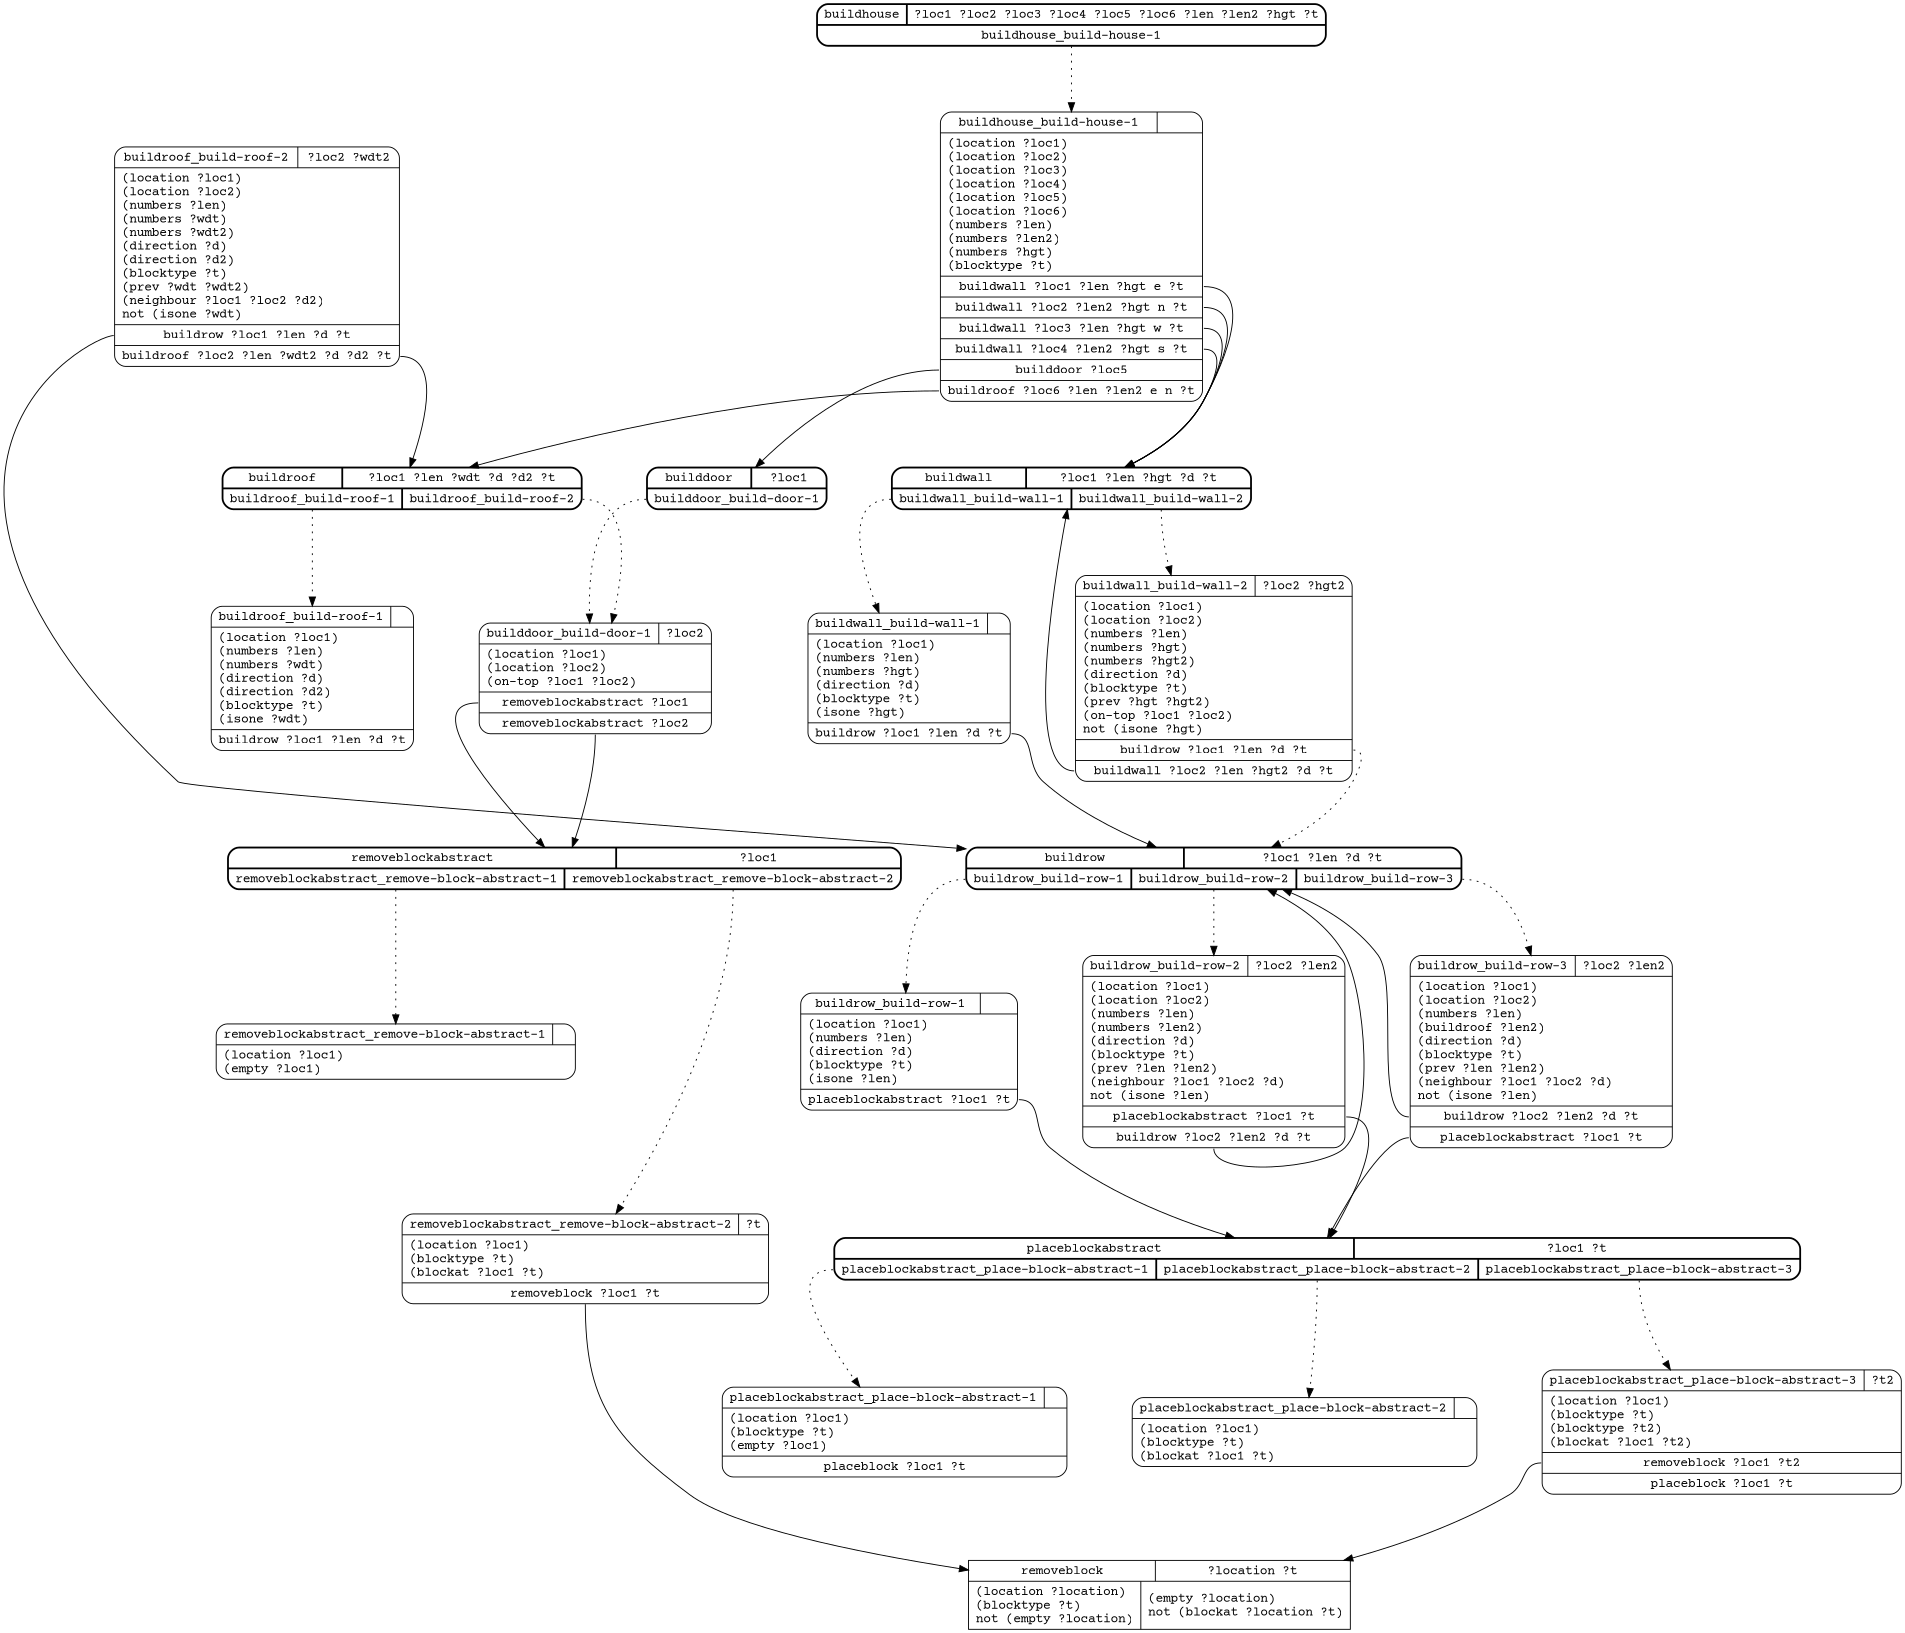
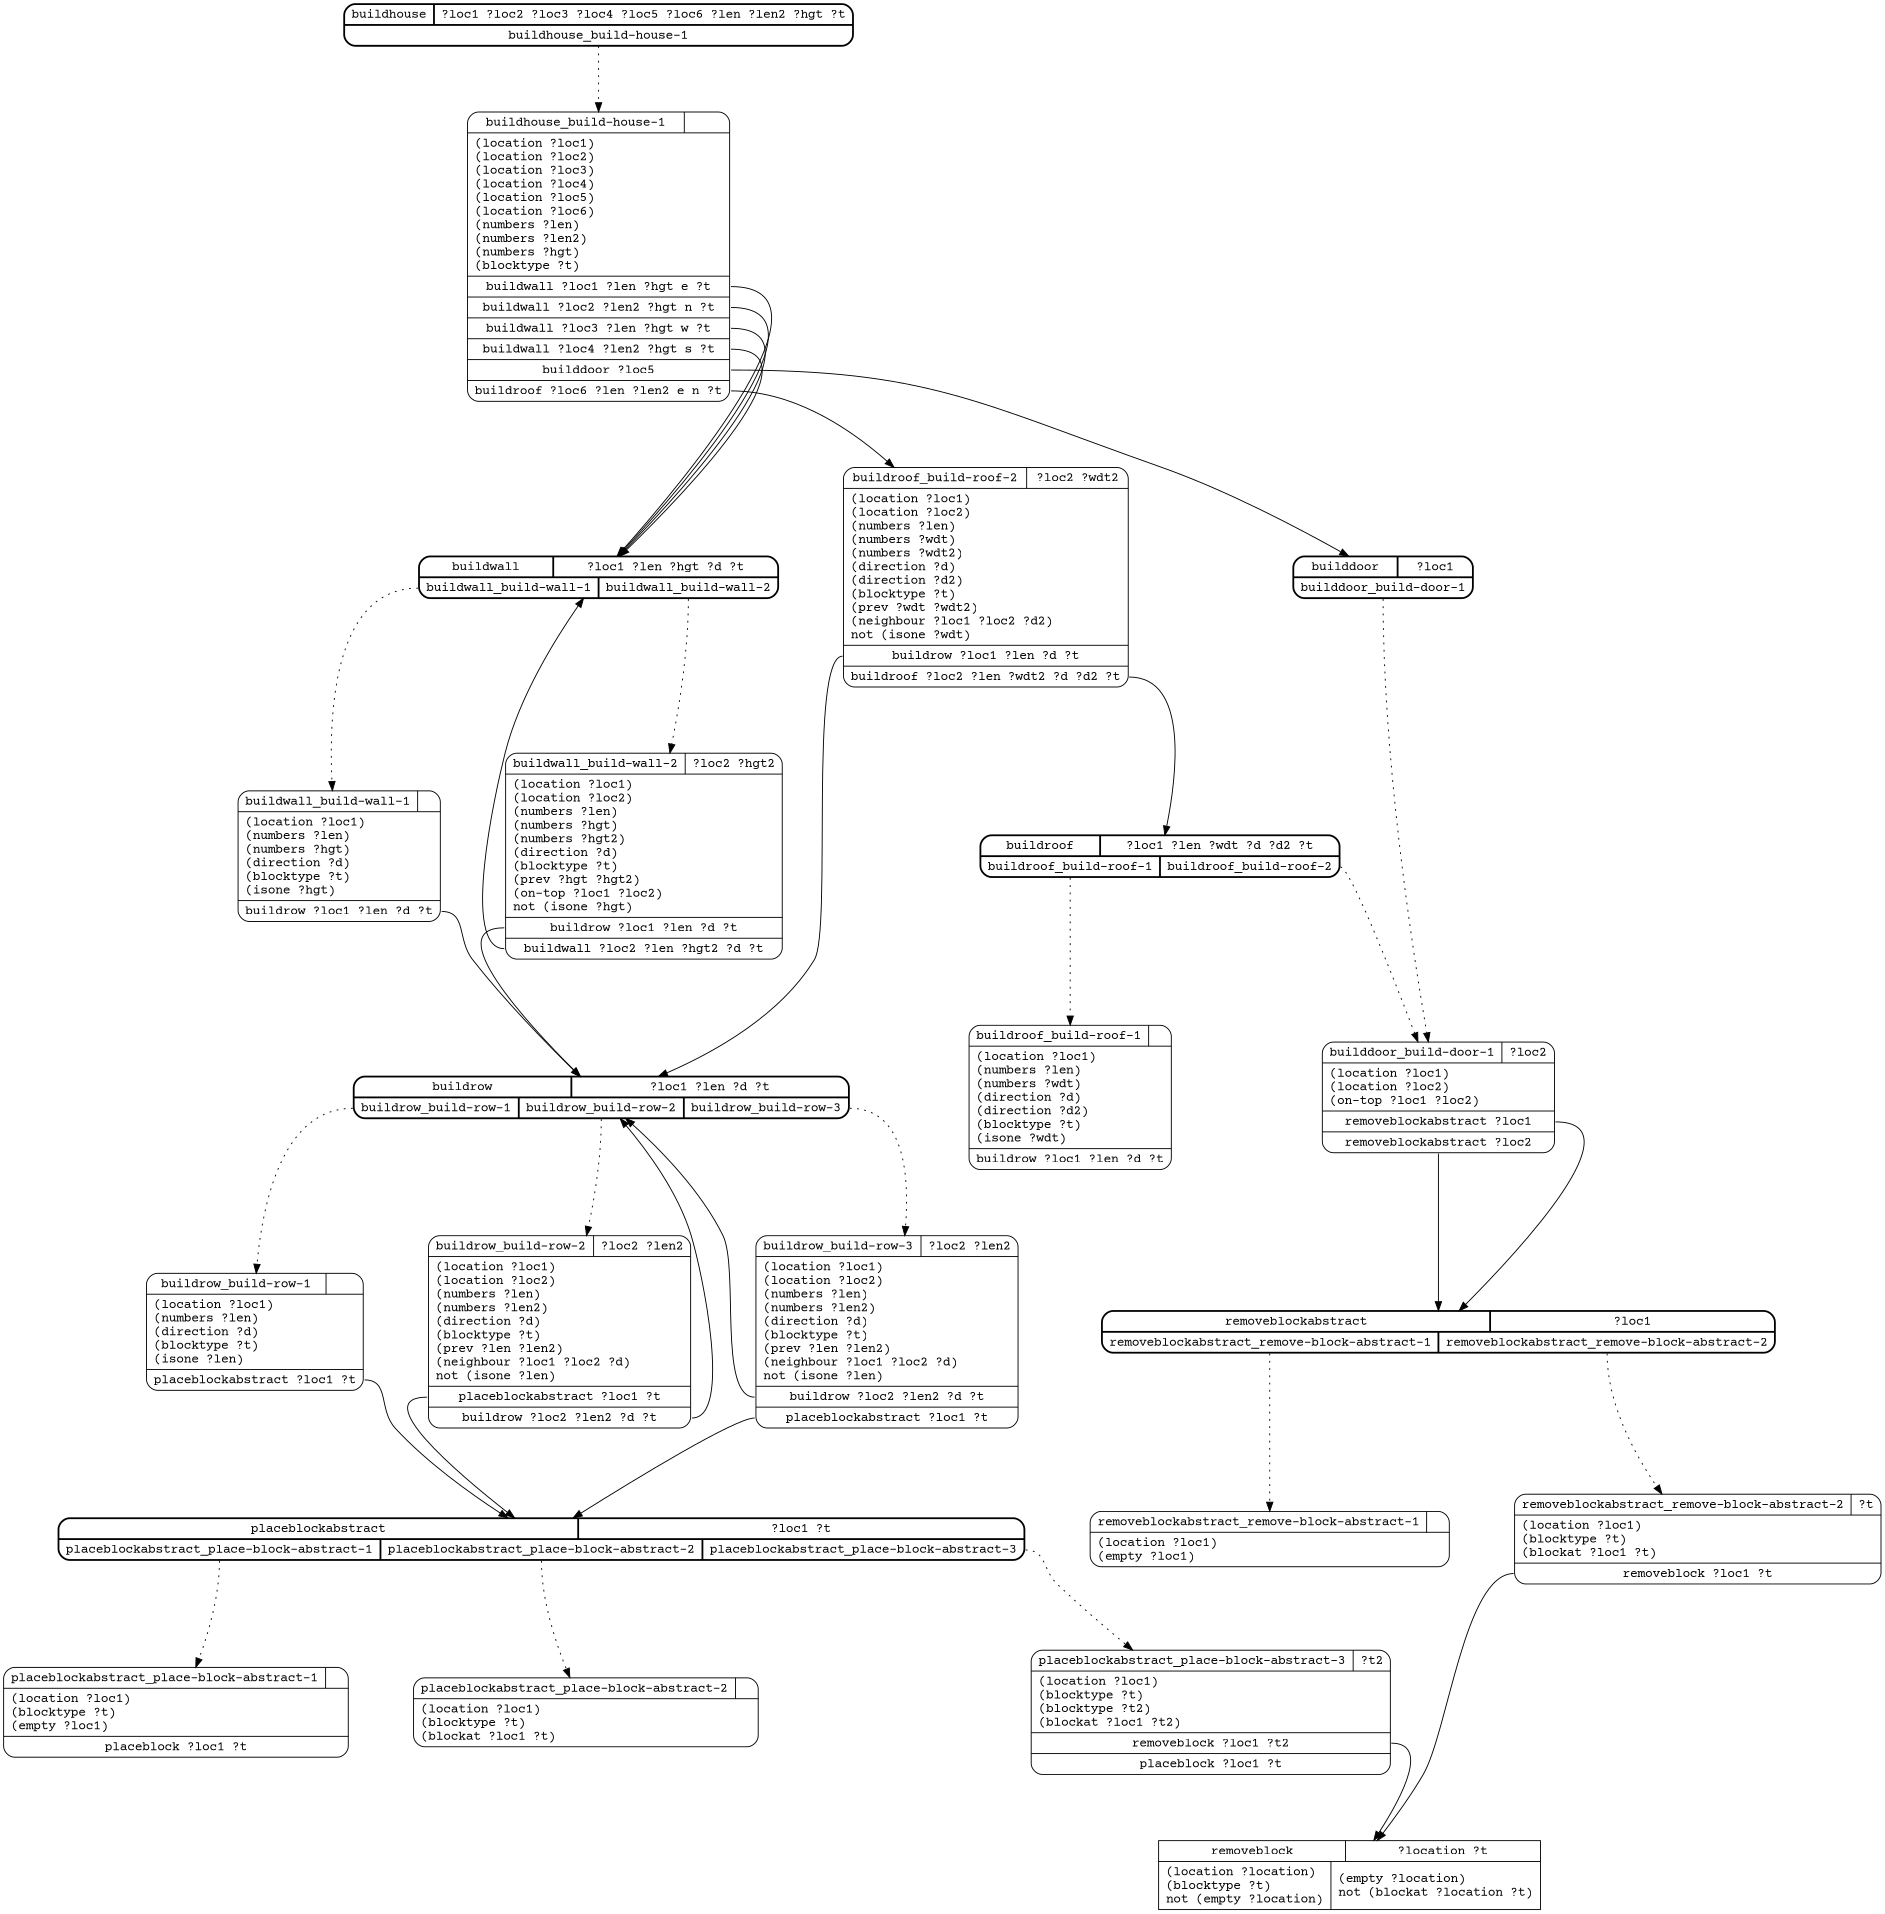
  digraph {
    fontname="Courier Prime"
    nodesep=1
    ranksep=1
    node [fontname="Courier Prime" shape=Mrecord]
    edge [fontname="Courier Prime" tailport=0]
    removeblock [label="{{\N|?location ?t}|{(location ?location)\l(blocktype ?t)\lnot (empty ?location)\l|(empty ?location)\lnot (blockat ?location ?t)\l}}" shape=record]
    buildhouse [label="{{\N|?loc1 ?loc2 ?loc3 ?loc4 ?loc5 ?loc6 ?len ?len2 ?hgt ?t}|{<0>buildhouse_build-house-1}}" style=bold]
    "buildhouse_build-house-1" [label="{{\N|}|(location ?loc1)\l(location ?loc2)\l(location ?loc3)\l(location ?loc4)\l(location ?loc5)\l(location ?loc6)\l(numbers ?len)\l(numbers ?len2)\l(numbers ?hgt)\l(blocktype ?t)\l|<0>buildwall ?loc1 ?len ?hgt e ?t|<1>buildwall ?loc2 ?len2 ?hgt n ?t|<2>buildwall ?loc3 ?len ?hgt w ?t|<3>buildwall ?loc4 ?len2 ?hgt s ?t|<4>builddoor ?loc5|<5>buildroof ?loc6 ?len ?len2 e n ?t}"]
    buildwall [label="{{\N|?loc1 ?len ?hgt ?d ?t}|{<0>buildwall_build-wall-1|<1>buildwall_build-wall-2}}" style=bold]
    builddoor [label="{{\N|?loc1}|{<0>builddoor_build-door-1}}" style=bold]
    buildroof [label="{{\N|?loc1 ?len ?wdt ?d ?d2 ?t}|{<0>buildroof_build-roof-1|<1>buildroof_build-roof-2}}" style=bold]
    "buildwall_build-wall-1" [label="{{\N|}|(location ?loc1)\l(numbers ?len)\l(numbers ?hgt)\l(direction ?d)\l(blocktype ?t)\l(isone ?hgt)\l|<0>buildrow ?loc1 ?len ?d ?t}"]
    "buildwall_build-wall-2" [label="{{\N|?loc2 ?hgt2}|(location ?loc1)\l(location ?loc2)\l(numbers ?len)\l(numbers ?hgt)\l(numbers ?hgt2)\l(direction ?d)\l(blocktype ?t)\l(prev ?hgt ?hgt2)\l(on-top ?loc1 ?loc2)\lnot (isone ?hgt)\l|<0>buildrow ?loc1 ?len ?d ?t|<1>buildwall ?loc2 ?len ?hgt2 ?d ?t}"]
    "builddoor_build-door-1" [label="{{\N|?loc2}|(location ?loc1)\l(location ?loc2)\l(on-top ?loc1 ?loc2)\l|<0>removeblockabstract ?loc1|<1>removeblockabstract ?loc2}"]
    "buildroof_build-roof-1" [label="{{\N|}|(location ?loc1)\l(numbers ?len)\l(numbers ?wdt)\l(direction ?d)\l(direction ?d2)\l(blocktype ?t)\l(isone ?wdt)\l|<0>buildrow ?loc1 ?len ?d ?t}"]
    buildrow [label="{{\N|?loc1 ?len ?d ?t}|{<0>buildrow_build-row-1|<1>buildrow_build-row-2|<2>buildrow_build-row-3}}" style=bold]
    removeblockabstract [label="{{\N|?loc1}|{<0>removeblockabstract_remove-block-abstract-1|<1>removeblockabstract_remove-block-abstract-2}}" style=bold]
    "buildroof_build-roof-2" [label="{{\N|?loc2 ?wdt2}|(location ?loc1)\l(location ?loc2)\l(numbers ?len)\l(numbers ?wdt)\l(numbers ?wdt2)\l(direction ?d)\l(direction ?d2)\l(blocktype ?t)\l(prev ?wdt ?wdt2)\l(neighbour ?loc1 ?loc2 ?d2)\lnot (isone ?wdt)\l|<0>buildrow ?loc1 ?len ?d ?t|<1>buildroof ?loc2 ?len ?wdt2 ?d ?d2 ?t}"]
    "buildrow_build-row-1" [label="{{\N|}|(location ?loc1)\l(numbers ?len)\l(direction ?d)\l(blocktype ?t)\l(isone ?len)\l|<0>placeblockabstract ?loc1 ?t}"]
    "buildrow_build-row-2" [label="{{\N|?loc2 ?len2}|(location ?loc1)\l(location ?loc2)\l(numbers ?len)\l(numbers ?len2)\l(direction ?d)\l(blocktype ?t)\l(prev ?len ?len2)\l(neighbour ?loc1 ?loc2 ?d)\lnot (isone ?len)\l|<0>placeblockabstract ?loc1 ?t|<1>buildrow ?loc2 ?len2 ?d ?t}"]
-   "buildrow_build-row-3" [label="{{\N|?loc2 ?len2}|(location ?loc1)\l(location ?loc2)\l(numbers ?len)\l(buildroof ?len2)\l(direction ?d)\l(blocktype ?t)\l(prev ?len ?len2)\l(neighbour ?loc1 ?loc2 ?d)\lnot (isone ?len)\l|<0>buildrow ?loc2 ?len2 ?d ?t|<1>placeblockabstract ?loc1 ?t}"]
+   "buildrow_build-row-3" [label="{{\N|?loc2 ?len2}|(location ?loc1)\l(location ?loc2)\l(numbers ?len)\l(numbers ?len2)\l(direction ?d)\l(blocktype ?t)\l(prev ?len ?len2)\l(neighbour ?loc1 ?loc2 ?d)\lnot (isone ?len)\l|<0>buildrow ?loc2 ?len2 ?d ?t|<1>placeblockabstract ?loc1 ?t}"]
    placeblockabstract [label="{{\N|?loc1 ?t}|{<0>placeblockabstract_place-block-abstract-1|<1>placeblockabstract_place-block-abstract-2|<2>placeblockabstract_place-block-abstract-3}}" style=bold]
    "removeblockabstract_remove-block-abstract-1" [label="{{\N|}|(location ?loc1)\l(empty ?loc1)\l}"]
    "removeblockabstract_remove-block-abstract-2" [label="{{\N|?t}|(location ?loc1)\l(blocktype ?t)\l(blockat ?loc1 ?t)\l|<0>removeblock ?loc1 ?t}"]
    "placeblockabstract_place-block-abstract-1" [label="{{\N|}|(location ?loc1)\l(blocktype ?t)\l(empty ?loc1)\l|<0>placeblock ?loc1 ?t}"]
    "placeblockabstract_place-block-abstract-2" [label="{{\N|}|(location ?loc1)\l(blocktype ?t)\l(blockat ?loc1 ?t)\l}"]
    "placeblockabstract_place-block-abstract-3" [label="{{\N|?t2}|(location ?loc1)\l(blocktype ?t)\l(blocktype ?t2)\l(blockat ?loc1 ?t2)\l|<0>removeblock ?loc1 ?t2|<1>placeblock ?loc1 ?t}"]
    buildhouse -> "buildhouse_build-house-1" [style=dotted]
    "buildhouse_build-house-1" -> buildwall
    "buildhouse_build-house-1" -> buildwall [tailport=1]
    "buildhouse_build-house-1" -> buildwall [tailport=2]
    "buildhouse_build-house-1" -> buildwall [tailport=3]
    "buildhouse_build-house-1" -> builddoor [tailport=4]
-   "buildhouse_build-house-1" -> buildroof [tailport=5]
+   "buildhouse_build-house-1" -> "buildroof_build-roof-2" [tailport=5]
    buildwall -> "buildwall_build-wall-1" [style=dotted]
    buildwall -> "buildwall_build-wall-2" [style=dotted tailport=1]
    builddoor -> "builddoor_build-door-1" [style=dotted]
    buildroof -> "builddoor_build-door-1" [style=dotted tailport=1]
    buildroof -> "buildroof_build-roof-1" [style=dotted]
    "buildwall_build-wall-1" -> buildrow
    "buildwall_build-wall-2" -> buildwall [tailport=1]
-   "buildwall_build-wall-2" -> buildrow [style=dotted]
+   "buildwall_build-wall-2" -> buildrow
    "builddoor_build-door-1" -> removeblockabstract
    "builddoor_build-door-1" -> removeblockabstract [tailport=1]
    buildrow -> "buildrow_build-row-1" [style=dotted]
    buildrow -> "buildrow_build-row-2" [style=dotted tailport=1]
    buildrow -> "buildrow_build-row-3" [style=dotted tailport=2]
    removeblockabstract -> "removeblockabstract_remove-block-abstract-1" [style=dotted]
    removeblockabstract -> "removeblockabstract_remove-block-abstract-2" [style=dotted tailport=1]
    "buildroof_build-roof-2" -> buildroof [tailport=1]
    "buildroof_build-roof-2" -> buildrow
    "buildrow_build-row-1" -> placeblockabstract
    "buildrow_build-row-2" -> buildrow [tailport=1]
    "buildrow_build-row-2" -> placeblockabstract
    "buildrow_build-row-3" -> buildrow
    "buildrow_build-row-3" -> placeblockabstract [tailport=1]
    placeblockabstract -> "placeblockabstract_place-block-abstract-1" [style=dotted]
    placeblockabstract -> "placeblockabstract_place-block-abstract-2" [style=dotted tailport=1]
    placeblockabstract -> "placeblockabstract_place-block-abstract-3" [style=dotted tailport=2]
    "removeblockabstract_remove-block-abstract-2" -> removeblock
    "placeblockabstract_place-block-abstract-3" -> removeblock
  }
